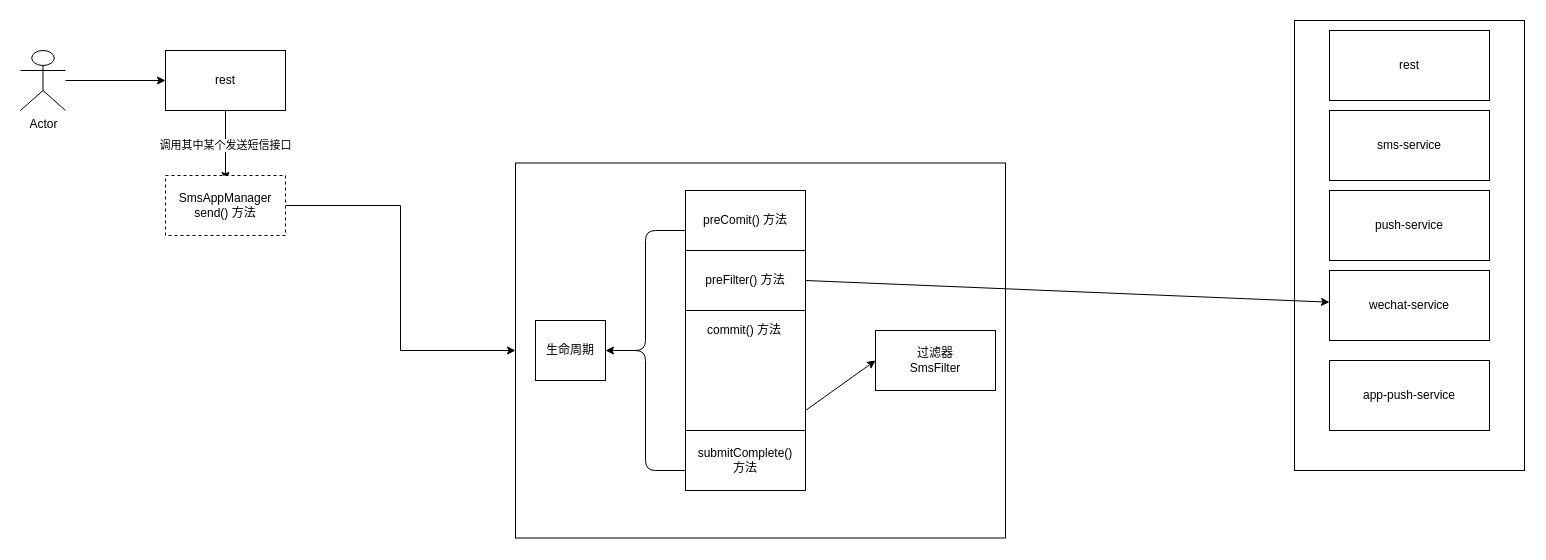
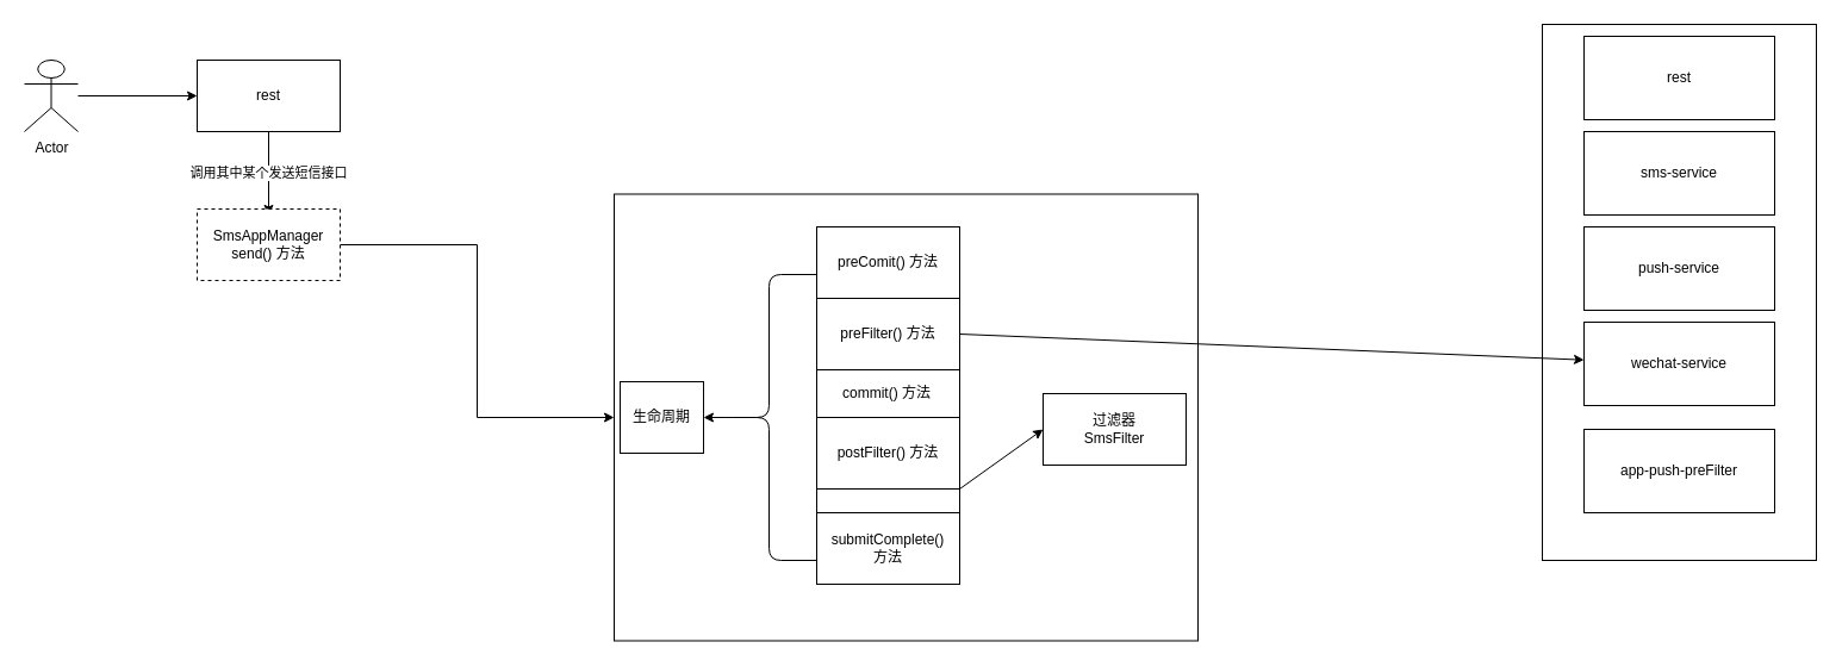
  <mxCell id="0" />
  <mxCell id="1" parent="0" />
  <mxCell id="2" value="" style="rounded=0;whiteSpace=wrap;html=1;" vertex="1" parent="1"><mxGeometry x="1294" y="20" width="230" height="450" as="geometry" /></mxCell>
  <mxCell id="3" value="sms-service" style="rounded=0;whiteSpace=wrap;html=1;" vertex="1" parent="1"><mxGeometry x="1329" y="110" width="160" height="70" as="geometry" /></mxCell>
  <mxCell id="4" style="edgeStyle=orthogonalEdgeStyle;rounded=0;orthogonalLoop=1;jettySize=auto;html=1;entryX=0;entryY=0.5;entryDx=0;entryDy=0;" edge="1" parent="1" source="5" target="11"><mxGeometry relative="1" as="geometry" /></mxCell>
  <mxCell id="5" value="Actor" style="shape=umlActor;verticalLabelPosition=bottom;labelBackgroundColor=#ffffff;verticalAlign=top;html=1;outlineConnect=0;" vertex="1" parent="1"><mxGeometry x="20" y="50" width="45" height="60" as="geometry" /></mxCell>
  <mxCell id="6" value="rest" style="rounded=0;whiteSpace=wrap;html=1;" vertex="1" parent="1"><mxGeometry x="1329" y="30" width="160" height="70" as="geometry" /></mxCell>
  <mxCell id="7" value="push-service" style="rounded=0;whiteSpace=wrap;html=1;" vertex="1" parent="1"><mxGeometry x="1329" y="190" width="160" height="70" as="geometry" /></mxCell>
  <mxCell id="8" value="wechat-service" style="rounded=0;whiteSpace=wrap;html=1;" vertex="1" parent="1"><mxGeometry x="1329" y="270" width="160" height="70" as="geometry" /></mxCell>
- <mxCell id="9" value="app-push-service" style="rounded=0;whiteSpace=wrap;html=1;" vertex="1" parent="1"><mxGeometry x="1329" y="360" width="160" height="70" as="geometry" /></mxCell>
+ <mxCell id="9" value="app-push-preFilter" style="rounded=0;whiteSpace=wrap;html=1;" vertex="1" parent="1"><mxGeometry x="1329" y="360" width="160" height="70" as="geometry" /></mxCell>
  <mxCell id="10" value="调用其中某个发送短信接口" style="edgeStyle=orthogonalEdgeStyle;rounded=0;orthogonalLoop=1;jettySize=auto;html=1;entryX=0.5;entryY=0.083;entryDx=0;entryDy=0;entryPerimeter=0;" edge="1" parent="1" source="11" target="13"><mxGeometry relative="1" as="geometry"><mxPoint x="225" y="170" as="targetPoint" /></mxGeometry></mxCell>
  <mxCell id="11" value="rest" style="rounded=0;whiteSpace=wrap;html=1;" vertex="1" parent="1"><mxGeometry x="165" y="50" width="120" height="60" as="geometry" /></mxCell>
  <mxCell id="12" style="edgeStyle=orthogonalEdgeStyle;rounded=0;orthogonalLoop=1;jettySize=auto;html=1;exitX=1;exitY=0.5;exitDx=0;exitDy=0;" edge="1" parent="1" source="13" target="15"><mxGeometry relative="1" as="geometry" /></mxCell>
  <mxCell id="13" value="SmsAppManager&lt;br&gt;send()&amp;nbsp;方法" style="rounded=0;whiteSpace=wrap;html=1;dashed=1;" vertex="1" parent="1"><mxGeometry x="165" y="175" width="120" height="60" as="geometry" /></mxCell>
  <mxCell id="14" value="" style="group" vertex="1" connectable="0" parent="1"><mxGeometry x="515" y="162.5" width="490" height="375" as="geometry" /></mxCell>
  <mxCell id="15" value="" style="rounded=0;whiteSpace=wrap;html=1;" vertex="1" parent="14"><mxGeometry width="490" height="375" as="geometry" /></mxCell>
  <mxCell id="16" value="" style="rounded=0;whiteSpace=wrap;html=1;" vertex="1" parent="14"><mxGeometry x="170" y="27.5" width="120" height="300" as="geometry" /></mxCell>
  <mxCell id="17" value="preComit()&amp;nbsp;方法&lt;br&gt;" style="rounded=0;whiteSpace=wrap;html=1;" vertex="1" parent="14"><mxGeometry x="170" y="27.5" width="120" height="60" as="geometry" /></mxCell>
  <mxCell id="18" value="preFilter()&amp;nbsp;方法" style="rounded=0;whiteSpace=wrap;html=1;" vertex="1" parent="14"><mxGeometry x="170" y="87.5" width="120" height="60" as="geometry" /></mxCell>
+ <mxCell id="19" value="postFilter()&amp;nbsp;方法" style="rounded=0;whiteSpace=wrap;html=1;" vertex="1" parent="14"><mxGeometry x="170" y="187.5" width="120" height="60" as="geometry" /></mxCell>
  <mxCell id="20" value="commit()&amp;nbsp;方法" style="text;html=1;resizable=0;points=[];autosize=1;align=left;verticalAlign=top;spacingTop=-4;" vertex="1" parent="14"><mxGeometry x="190" y="157.5" width="90" height="20" as="geometry" /></mxCell>
  <mxCell id="21" value="" style="endArrow=classic;html=1;entryX=0;entryY=0.5;entryDx=0;entryDy=0;" edge="1" parent="14" target="23"><mxGeometry width="50" height="50" relative="1" as="geometry"><mxPoint x="290" y="247.5" as="sourcePoint" /><mxPoint x="340" y="197.5" as="targetPoint" /></mxGeometry></mxCell>
  <mxCell id="22" value="" style="endArrow=classic;html=1;exitX=1;exitY=0.5;exitDx=0;exitDy=0;" edge="1" parent="14" source="18" target="8"><mxGeometry width="50" height="50" relative="1" as="geometry"><mxPoint x="360" y="147.5" as="sourcePoint" /><mxPoint x="340" y="177.5" as="targetPoint" /></mxGeometry></mxCell>
  <mxCell id="23" value="过滤器&lt;br&gt;SmsFilter&lt;br&gt;" style="rounded=0;whiteSpace=wrap;html=1;" vertex="1" parent="14"><mxGeometry x="360" y="167.5" width="120" height="60" as="geometry" /></mxCell>
  <mxCell id="24" value="submitComplete()&lt;br&gt;方法&lt;br&gt;" style="rounded=0;whiteSpace=wrap;html=1;" vertex="1" parent="14"><mxGeometry x="170" y="267.5" width="120" height="60" as="geometry" /></mxCell>
  <mxCell id="25" value="" style="shape=curlyBracket;whiteSpace=wrap;html=1;rounded=1;" vertex="1" parent="14"><mxGeometry x="90" y="67.5" width="80" height="240" as="geometry" /></mxCell>
- <mxCell id="26" value="生命周期" style="rounded=0;whiteSpace=wrap;html=1;" vertex="1" parent="14"><mxGeometry x="20" y="157.5" width="70" height="60" as="geometry" /></mxCell>
+ <mxCell id="26" value="生命周期" style="rounded=0;whiteSpace=wrap;html=1;" vertex="1" parent="14"><mxGeometry x="5" y="157.5" width="70" height="60" as="geometry" /></mxCell>
  <mxCell id="27" style="edgeStyle=orthogonalEdgeStyle;rounded=0;orthogonalLoop=1;jettySize=auto;html=1;exitX=0.1;exitY=0.5;exitDx=0;exitDy=0;exitPerimeter=0;entryX=1;entryY=0.5;entryDx=0;entryDy=0;" edge="1" parent="14" source="25" target="26"><mxGeometry relative="1" as="geometry" /></mxCell>
